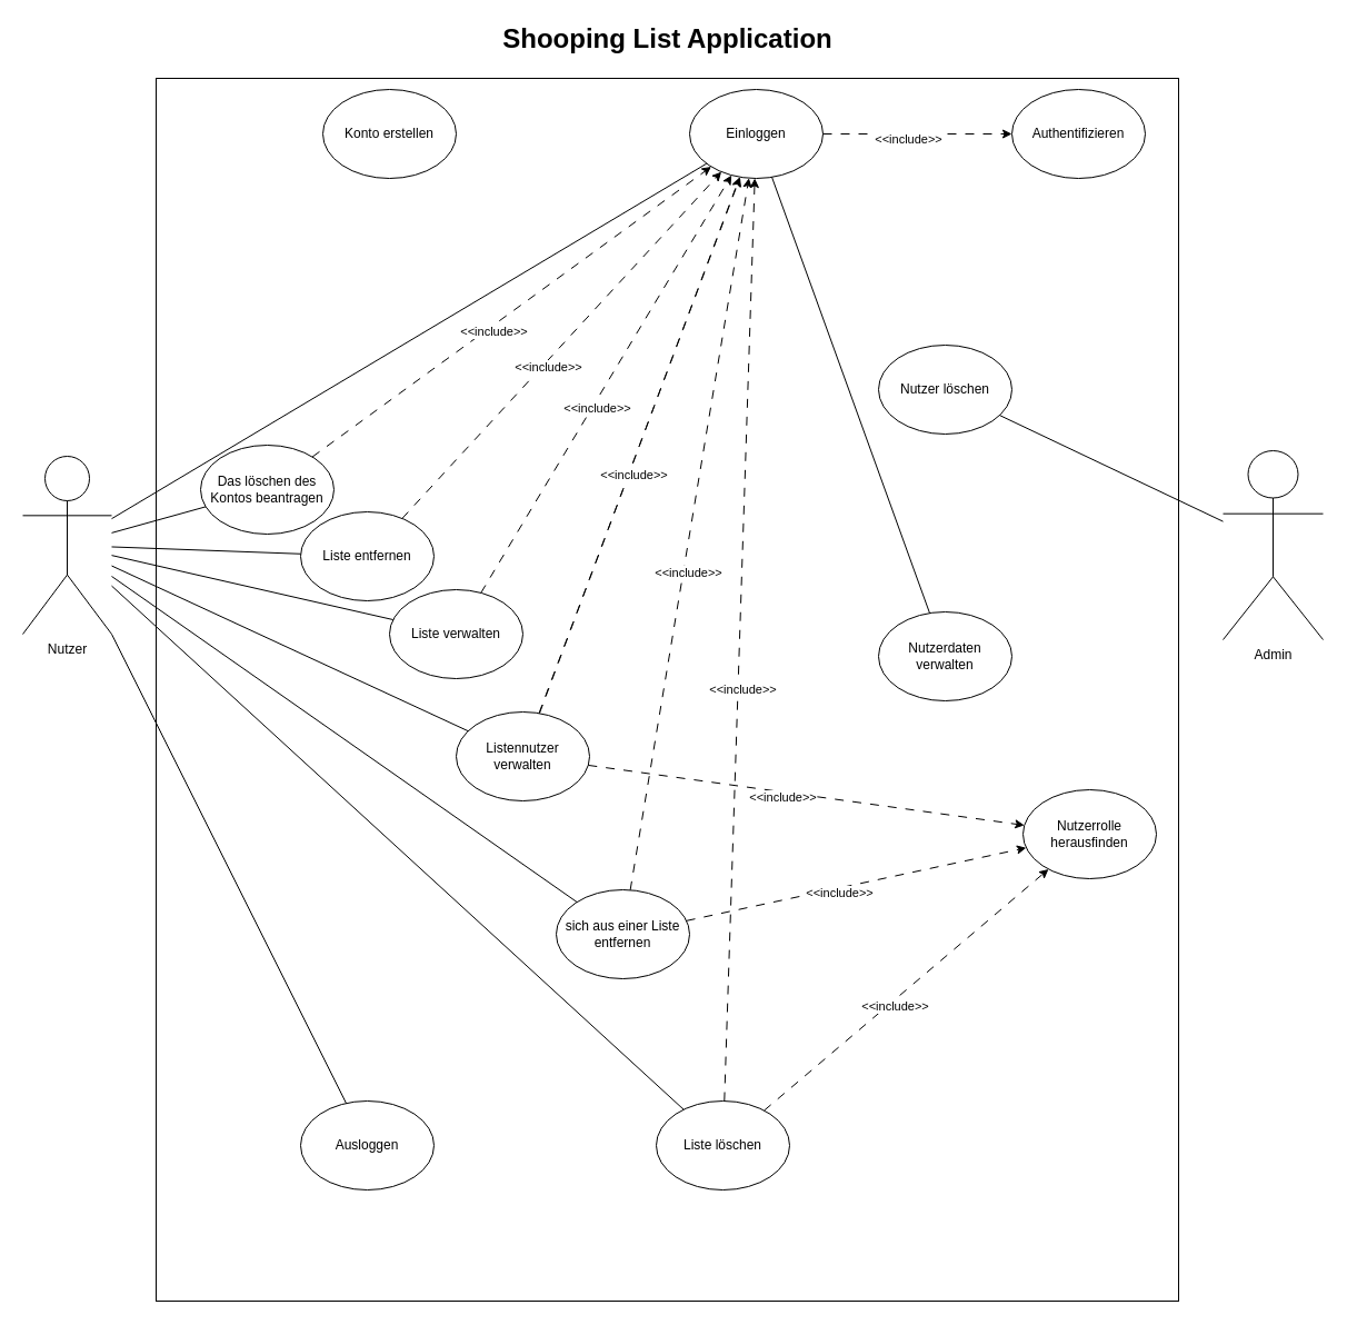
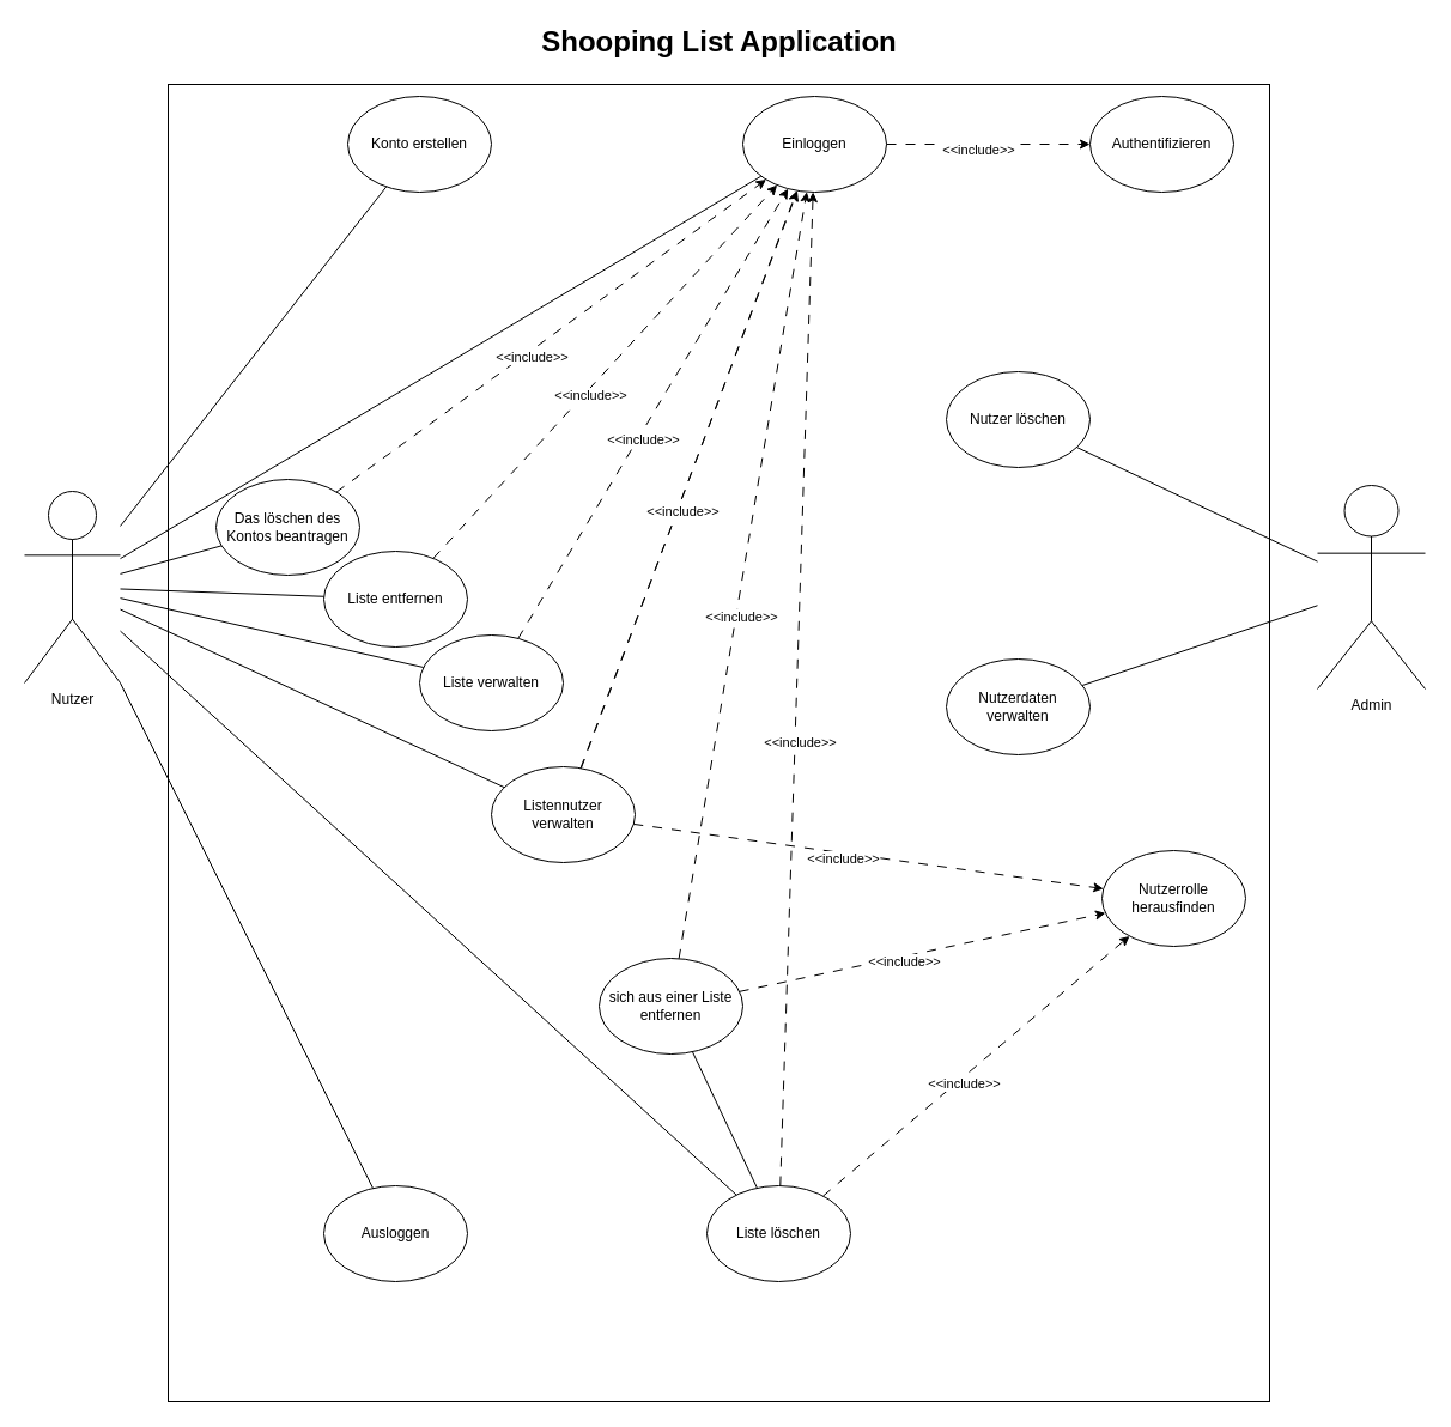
  <mxCell id="0" />
  <mxCell id="1" parent="0" />
  <mxCell id="2" value="" style="rounded=0;whiteSpace=wrap;html=1;" vertex="1" parent="1"><mxGeometry x="140" y="70" width="920" height="1100" as="geometry" /></mxCell>
  <mxCell id="3" value="Nutzer" style="shape=umlActor;verticalLabelPosition=bottom;verticalAlign=top;html=1;outlineConnect=0;" vertex="1" parent="1"><mxGeometry x="20" y="410" width="80" height="160" as="geometry" /></mxCell>
  <mxCell id="4" value="Admin" style="shape=umlActor;verticalLabelPosition=bottom;verticalAlign=top;html=1;outlineConnect=0;" vertex="1" parent="1"><mxGeometry x="1100" y="405" width="90" height="170" as="geometry" /></mxCell>
  <mxCell id="5" value="Konto erstellen" style="ellipse;whiteSpace=wrap;html=1;" vertex="1" parent="1"><mxGeometry x="290" y="80" width="120" height="80" as="geometry" /></mxCell>
  <mxCell id="6" value="Liste entfernen" style="ellipse;whiteSpace=wrap;html=1;" vertex="1" parent="1"><mxGeometry x="270" y="460" width="120" height="80" as="geometry" /></mxCell>
  <mxCell id="7" value="Liste löschen" style="ellipse;whiteSpace=wrap;html=1;" vertex="1" parent="1"><mxGeometry x="590" y="990" width="120" height="80" as="geometry" /></mxCell>
  <mxCell id="8" value="Liste verwalten" style="ellipse;whiteSpace=wrap;html=1;" vertex="1" parent="1"><mxGeometry x="350" y="530" width="120" height="80" as="geometry" /></mxCell>
  <mxCell id="9" value="Authentifizieren" style="ellipse;whiteSpace=wrap;html=1;" vertex="1" parent="1"><mxGeometry x="910" y="80" width="120" height="80" as="geometry" /></mxCell>
  <mxCell id="10" value="Nutzer löschen" style="ellipse;whiteSpace=wrap;html=1;" vertex="1" parent="1"><mxGeometry x="790" y="310" width="120" height="80" as="geometry" /></mxCell>
  <mxCell id="11" value="Shooping List Application" style="text;html=1;align=center;verticalAlign=middle;whiteSpace=wrap;rounded=0;fontSize=24;fontStyle=1" vertex="1" parent="1"><mxGeometry x="448" y="20" width="305" height="30" as="geometry" /></mxCell>
  <mxCell id="12" value="Das löschen des Kontos beantragen" style="ellipse;whiteSpace=wrap;html=1;" vertex="1" parent="1"><mxGeometry x="180" y="400" width="120" height="80" as="geometry" /></mxCell>
+ <mxCell id="13" value="" style="endArrow=none;html=1;rounded=0;" edge="1" parent="1" source="3" target="5"><mxGeometry width="50" height="50" relative="1" as="geometry"><mxPoint x="20" y="290" as="sourcePoint" /><mxPoint x="70" y="240" as="targetPoint" /></mxGeometry></mxCell>
  <mxCell id="14" value="Einloggen" style="ellipse;whiteSpace=wrap;html=1;" vertex="1" parent="1"><mxGeometry x="620" y="80" width="120" height="80" as="geometry" /></mxCell>
  <mxCell id="15" value="" style="endArrow=none;html=1;rounded=0;" edge="1" parent="1" source="3" target="14"><mxGeometry width="50" height="50" relative="1" as="geometry"><mxPoint x="-70" y="680" as="sourcePoint" /><mxPoint x="-20" y="630" as="targetPoint" /></mxGeometry></mxCell>
  <mxCell id="16" value="Ausloggen" style="ellipse;whiteSpace=wrap;html=1;" vertex="1" parent="1"><mxGeometry x="270" y="990" width="120" height="80" as="geometry" /></mxCell>
  <mxCell id="17" value="" style="endArrow=none;html=1;rounded=0;" edge="1" parent="1" source="3" target="16"><mxGeometry width="50" height="50" relative="1" as="geometry"><mxPoint x="80" y="790" as="sourcePoint" /><mxPoint x="130" y="740" as="targetPoint" /></mxGeometry></mxCell>
  <mxCell id="18" value="" style="endArrow=none;html=1;rounded=0;" edge="1" parent="1" source="10" target="4"><mxGeometry width="50" height="50" relative="1" as="geometry"><mxPoint x="1100" y="290" as="sourcePoint" /><mxPoint x="1150" y="240" as="targetPoint" /></mxGeometry></mxCell>
  <mxCell id="19" value="Nutzerdaten verwalten" style="ellipse;whiteSpace=wrap;html=1;" vertex="1" parent="1"><mxGeometry x="790" y="550" width="120" height="80" as="geometry" /></mxCell>
- <mxCell id="20" value="" style="endArrow=none;html=1;rounded=0;" edge="1" parent="1" source="19" target="14"><mxGeometry width="50" height="50" relative="1" as="geometry"><mxPoint x="1120" y="770" as="sourcePoint" /><mxPoint x="1170" y="720" as="targetPoint" /></mxGeometry></mxCell>
+ <mxCell id="20" value="" style="endArrow=none;html=1;rounded=0;" edge="1" parent="1" source="19" target="4"><mxGeometry width="50" height="50" relative="1" as="geometry"><mxPoint x="1120" y="770" as="sourcePoint" /><mxPoint x="1170" y="720" as="targetPoint" /></mxGeometry></mxCell>
  <mxCell id="21" value="" style="endArrow=none;html=1;rounded=0;" edge="1" parent="1" source="7" target="3"><mxGeometry width="50" height="50" relative="1" as="geometry"><mxPoint x="90" y="770" as="sourcePoint" /><mxPoint x="140" y="720" as="targetPoint" /></mxGeometry></mxCell>
  <mxCell id="22" value="" style="endArrow=none;html=1;rounded=0;" edge="1" parent="1" source="3" target="8"><mxGeometry width="50" height="50" relative="1" as="geometry"><mxPoint x="-250" y="480" as="sourcePoint" /><mxPoint x="-200" y="430" as="targetPoint" /></mxGeometry></mxCell>
  <mxCell id="23" value="Nutzerrolle herausfinden" style="ellipse;whiteSpace=wrap;html=1;" vertex="1" parent="1"><mxGeometry x="920" y="710" width="120" height="80" as="geometry" /></mxCell>
  <mxCell id="24" value="" style="endArrow=none;html=1;rounded=0;" edge="1" parent="1" source="3" target="12"><mxGeometry width="50" height="50" relative="1" as="geometry"><mxPoint x="-280" y="600" as="sourcePoint" /><mxPoint x="-230" y="550" as="targetPoint" /></mxGeometry></mxCell>
  <mxCell id="25" value="" style="endArrow=none;html=1;rounded=0;" edge="1" parent="1" source="3" target="6"><mxGeometry width="50" height="50" relative="1" as="geometry"><mxPoint x="-70" y="640" as="sourcePoint" /><mxPoint x="-20" y="590" as="targetPoint" /></mxGeometry></mxCell>
  <mxCell id="26" value="" style="endArrow=classic;rounded=0;dashed=1;dashPattern=8 8;" edge="1" parent="1" source="7" target="23"><mxGeometry width="50" height="50" relative="1" as="geometry"><mxPoint x="520" y="810" as="sourcePoint" /><mxPoint x="570" y="760" as="targetPoint" /></mxGeometry></mxCell>
  <mxCell id="27" value="&amp;lt;&amp;lt;include&amp;gt;&amp;gt;" style="edgeLabel;html=1;align=center;verticalAlign=middle;resizable=0;points=[];" vertex="1" connectable="0" parent="26"><mxGeometry x="-0.106" y="-4" relative="1" as="geometry"><mxPoint as="offset" /></mxGeometry></mxCell>
  <mxCell id="28" value="" style="endArrow=classic;rounded=0;dashed=1;dashPattern=8 8;" edge="1" parent="1" source="14" target="9"><mxGeometry width="50" height="50" relative="1" as="geometry"><mxPoint x="450" y="760" as="sourcePoint" /><mxPoint x="598" y="700" as="targetPoint" /></mxGeometry></mxCell>
  <mxCell id="29" value="&amp;lt;&amp;lt;include&amp;gt;&amp;gt;" style="edgeLabel;html=1;align=center;verticalAlign=middle;resizable=0;points=[];" vertex="1" connectable="0" parent="28"><mxGeometry x="-0.106" y="-4" relative="1" as="geometry"><mxPoint as="offset" /></mxGeometry></mxCell>
  <mxCell id="30" value="" style="endArrow=classic;rounded=0;dashed=1;dashPattern=8 8;" edge="1" parent="1" source="6" target="14"><mxGeometry width="50" height="50" relative="1" as="geometry"><mxPoint x="460" y="770" as="sourcePoint" /><mxPoint x="608" y="710" as="targetPoint" /></mxGeometry></mxCell>
  <mxCell id="31" value="&amp;lt;&amp;lt;include&amp;gt;&amp;gt;" style="edgeLabel;html=1;align=center;verticalAlign=middle;resizable=0;points=[];" vertex="1" connectable="0" parent="30"><mxGeometry x="-0.106" y="-4" relative="1" as="geometry"><mxPoint as="offset" /></mxGeometry></mxCell>
  <mxCell id="32" value="" style="endArrow=classic;rounded=0;dashed=1;dashPattern=8 8;" edge="1" parent="1" source="8" target="14"><mxGeometry width="50" height="50" relative="1" as="geometry"><mxPoint x="648" y="410" as="sourcePoint" /><mxPoint x="648" y="230" as="targetPoint" /></mxGeometry></mxCell>
  <mxCell id="33" value="&amp;lt;&amp;lt;include&amp;gt;&amp;gt;" style="edgeLabel;html=1;align=center;verticalAlign=middle;resizable=0;points=[];" vertex="1" connectable="0" parent="32"><mxGeometry x="-0.106" y="-4" relative="1" as="geometry"><mxPoint as="offset" /></mxGeometry></mxCell>
  <mxCell id="34" value="" style="endArrow=classic;rounded=0;dashed=1;dashPattern=8 8;" edge="1" parent="1" source="7" target="14"><mxGeometry width="50" height="50" relative="1" as="geometry"><mxPoint x="528" y="770" as="sourcePoint" /><mxPoint x="528" y="590" as="targetPoint" /></mxGeometry></mxCell>
  <mxCell id="35" value="&amp;lt;&amp;lt;include&amp;gt;&amp;gt;" style="edgeLabel;html=1;align=center;verticalAlign=middle;resizable=0;points=[];" vertex="1" connectable="0" parent="34"><mxGeometry x="-0.106" y="-4" relative="1" as="geometry"><mxPoint as="offset" /></mxGeometry></mxCell>
  <mxCell id="36" value="" style="endArrow=classic;rounded=0;dashed=1;dashPattern=8 8;" edge="1" parent="1" source="12" target="14"><mxGeometry width="50" height="50" relative="1" as="geometry"><mxPoint x="391" y="431" as="sourcePoint" /><mxPoint x="447" y="229" as="targetPoint" /></mxGeometry></mxCell>
  <mxCell id="37" value="&amp;lt;&amp;lt;include&amp;gt;&amp;gt;" style="edgeLabel;html=1;align=center;verticalAlign=middle;resizable=0;points=[];" vertex="1" connectable="0" parent="36"><mxGeometry x="-0.106" y="-4" relative="1" as="geometry"><mxPoint as="offset" /></mxGeometry></mxCell>
  <mxCell id="38" value="Listennutzer verwalten" style="ellipse;whiteSpace=wrap;html=1;" vertex="1" parent="1"><mxGeometry x="410" y="640" width="120" height="80" as="geometry" /></mxCell>
  <mxCell id="39" value="" style="endArrow=none;html=1;rounded=0;" edge="1" parent="1" source="3" target="38"><mxGeometry width="50" height="50" relative="1" as="geometry"><mxPoint x="280" y="740" as="sourcePoint" /><mxPoint x="330" y="690" as="targetPoint" /></mxGeometry></mxCell>
  <mxCell id="40" value="" style="endArrow=classic;rounded=0;dashed=1;dashPattern=8 8;" edge="1" parent="1" source="38" target="14"><mxGeometry width="50" height="50" relative="1" as="geometry"><mxPoint x="466" y="550" as="sourcePoint" /><mxPoint x="512" y="230" as="targetPoint" /></mxGeometry></mxCell>
  <mxCell id="41" value="&amp;lt;&amp;lt;include&amp;gt;&amp;gt;" style="edgeLabel;html=1;align=center;verticalAlign=middle;resizable=0;points=[];" vertex="1" connectable="0" parent="40"><mxGeometry x="-0.106" y="-4" relative="1" as="geometry"><mxPoint as="offset" /></mxGeometry></mxCell>
  <mxCell id="42" value="sich aus einer Liste entfernen" style="ellipse;whiteSpace=wrap;html=1;" vertex="1" parent="1"><mxGeometry x="500" y="800" width="120" height="80" as="geometry" /></mxCell>
- <mxCell id="43" value="" style="endArrow=none;html=1;rounded=0;" edge="1" parent="1" source="42" target="3"><mxGeometry width="50" height="50" relative="1" as="geometry"><mxPoint x="-210" y="700" as="sourcePoint" /><mxPoint x="-160" y="650" as="targetPoint" /></mxGeometry></mxCell>
+ <mxCell id="43" value="" style="endArrow=none;html=1;rounded=0;" edge="1" parent="1" source="42" target="7"><mxGeometry width="50" height="50" relative="1" as="geometry"><mxPoint x="-210" y="700" as="sourcePoint" /><mxPoint x="-160" y="650" as="targetPoint" /></mxGeometry></mxCell>
  <mxCell id="44" value="" style="endArrow=classic;rounded=0;dashed=1;dashPattern=8 8;" edge="1" parent="1"><mxGeometry width="50" height="50" relative="1" as="geometry"><mxPoint x="485" y="641" as="sourcePoint" /><mxPoint x="665" y="159" as="targetPoint" /></mxGeometry></mxCell>
  <mxCell id="45" value="&amp;lt;&amp;lt;include&amp;gt;&amp;gt;" style="edgeLabel;html=1;align=center;verticalAlign=middle;resizable=0;points=[];" vertex="1" connectable="0" parent="44"><mxGeometry x="-0.106" y="-4" relative="1" as="geometry"><mxPoint as="offset" /></mxGeometry></mxCell>
  <mxCell id="46" value="" style="endArrow=classic;rounded=0;dashed=1;dashPattern=8 8;" edge="1" parent="1" source="42" target="14"><mxGeometry width="50" height="50" relative="1" as="geometry"><mxPoint x="555" y="661" as="sourcePoint" /><mxPoint x="735" y="179" as="targetPoint" /></mxGeometry></mxCell>
  <mxCell id="47" value="&amp;lt;&amp;lt;include&amp;gt;&amp;gt;" style="edgeLabel;html=1;align=center;verticalAlign=middle;resizable=0;points=[];" vertex="1" connectable="0" parent="46"><mxGeometry x="-0.106" y="-4" relative="1" as="geometry"><mxPoint as="offset" /></mxGeometry></mxCell>
  <mxCell id="48" value="" style="endArrow=classic;rounded=0;dashed=1;dashPattern=8 8;" edge="1" parent="1" source="38" target="23"><mxGeometry width="50" height="50" relative="1" as="geometry"><mxPoint x="690" y="859" as="sourcePoint" /><mxPoint x="946" y="641" as="targetPoint" /></mxGeometry></mxCell>
  <mxCell id="49" value="&amp;lt;&amp;lt;include&amp;gt;&amp;gt;" style="edgeLabel;html=1;align=center;verticalAlign=middle;resizable=0;points=[];" vertex="1" connectable="0" parent="48"><mxGeometry x="-0.106" y="-4" relative="1" as="geometry"><mxPoint as="offset" /></mxGeometry></mxCell>
  <mxCell id="50" value="" style="endArrow=classic;rounded=0;dashed=1;dashPattern=8 8;" edge="1" parent="1" source="42" target="23"><mxGeometry width="50" height="50" relative="1" as="geometry"><mxPoint x="707" y="1019" as="sourcePoint" /><mxPoint x="963" y="801" as="targetPoint" /></mxGeometry></mxCell>
  <mxCell id="51" value="&amp;lt;&amp;lt;include&amp;gt;&amp;gt;" style="edgeLabel;html=1;align=center;verticalAlign=middle;resizable=0;points=[];" vertex="1" connectable="0" parent="50"><mxGeometry x="-0.106" y="-4" relative="1" as="geometry"><mxPoint as="offset" /></mxGeometry></mxCell>
